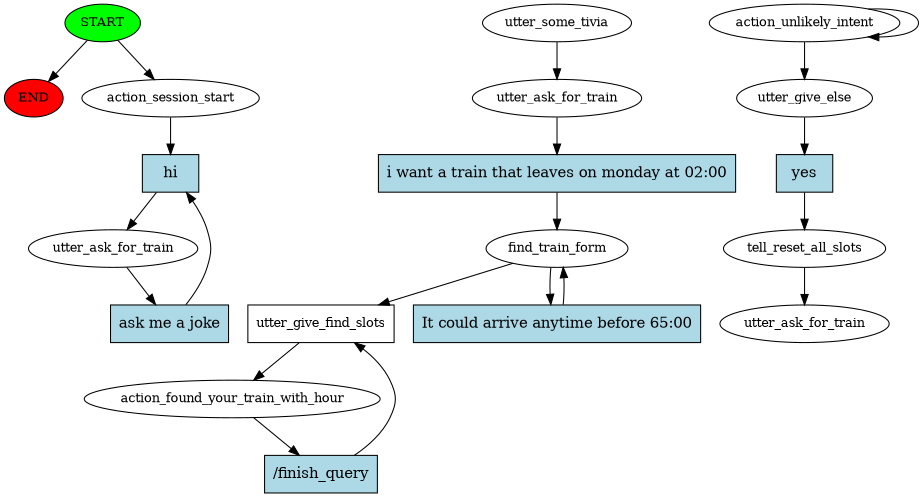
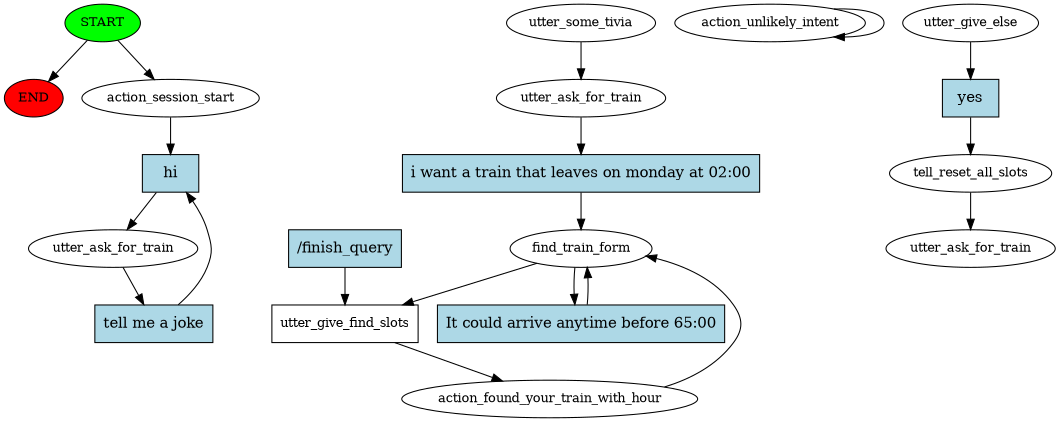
  digraph {
    node [fontsize=12]
    n1 [fillcolor=green label=START style=filled]
    n2 [fillcolor=red label=END style=filled]
    n3 [label=action_session_start]
    n4 [fillcolor=lightblue label=hi shape=rect style=filled fontsize=""]
    n5 [label=utter_ask_for_train]
-   n6 [fillcolor=lightblue label="ask me a joke" shape=rect style=filled fontsize=""]
+   n6 [fillcolor=lightblue label="tell me a joke" shape=rect style=filled fontsize=""]
    n7 [label=utter_some_tivia]
    n8 [label=utter_ask_for_train]
    n9 [fillcolor=lightblue label="i want a train that leaves on monday at 02:00" shape=rect style=filled fontsize=""]
    n10 [label=find_train_form]
    n11 [label=utter_give_find_slots shape=box]
    n12 [fillcolor=lightblue label="It could arrive anytime before 65:00" shape=rect style=filled fontsize=""]
    n13 [label=action_found_your_train_with_hour]
    n14 [fillcolor=lightblue label="/finish_query" shape=rect style=filled fontsize=""]
    n15 [label=action_unlikely_intent]
    n16 [label=utter_give_else]
    n17 [fillcolor=lightblue label=yes shape=rect style=filled fontsize=""]
    n18 [label=tell_reset_all_slots]
    n19 [label=utter_ask_for_train]
    n1 -> n2
    n1 -> n3
    n3 -> n4
    n4 -> n5
    n5 -> n6
    n6 -> n4
    n7 -> n8
    n8 -> n9
    n9 -> n10
    n10 -> n11
    n10 -> n12
    n11 -> n13
    n12 -> n10
-   n13 -> n14
+   n13 -> n10
    n14 -> n11
    n15 -> n15
-   n15 -> n16
    n16 -> n17
    n17 -> n18
    n18 -> n19
  }
